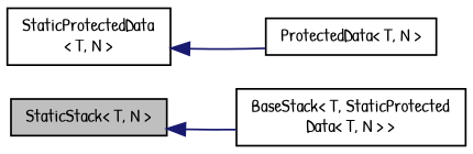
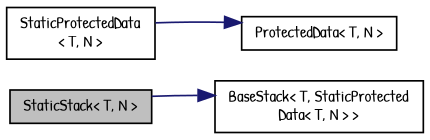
  digraph {
    fontname="Patrick Hand"
    rankdir=LR
    node [color=black fillcolor=white fontname="Patrick Hand" fontsize=10 shape=record style=filled]
    edge [color=midnightblue dir=back fontname="Patrick Hand" fontsize=10 labelfontname=Helvetica labelfontsize=10 style=solid]
    n1 [fillcolor=grey75 fontcolor=black height=0.2 label="StaticStack\< T, N \>" width=0.4]
    n2 [height=0.2 label="StaticProtectedData\l\< T, N \>" width=0.4]
    n3 [height=0.2 label="ProtectedData\< T, N \>" width=0.4]
    n4 [height=0.2 label="BaseStack\< T, StaticProtected\lData\< T, N \> \>" width=0.4]
-   n2 -> n3
-   n1 -> n4
+   n3 -> n2
+   n4 -> n1
  }
